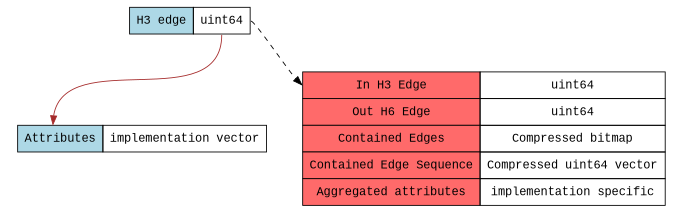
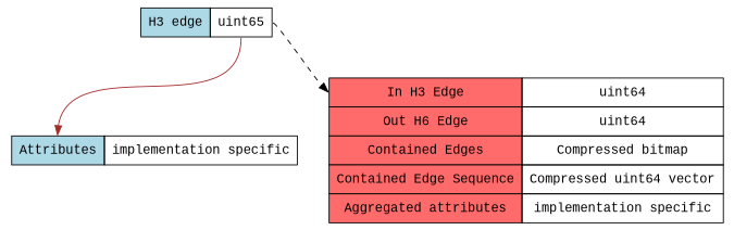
  digraph {
    fontname="Liberation Mono"
    node [fontname="Liberation Mono" shape=plaintext]
    edge [fontname="Liberation Mono" headport=p tailport=p]
-   n1 [label=<      <table border="0" cellborder="1" cellspacing="0" cellpadding="7">        <tr><td bgcolor="lightblue">H3 edge</td><td port="p">uint64</td></tr>      </table>>]
-   n2 [label=<      <table border="0" cellborder="1" cellspacing="0" cellpadding="7">        <tr><td bgcolor="lightblue" port="p">Attributes</td><td>implementation vector</td></tr>      </table>>]
+   n1 [label=<      <table border="0" cellborder="1" cellspacing="0" cellpadding="7">        <tr><td bgcolor="lightblue">H3 edge</td><td port="p">uint65</td></tr>      </table>>]
+   n2 [label=<      <table border="0" cellborder="1" cellspacing="0" cellpadding="7">        <tr><td bgcolor="lightblue" port="p">Attributes</td><td>implementation specific</td></tr>      </table>>]
    n3 [label=<      <table border="0" cellborder="1" cellspacing="0" cellpadding="7">         <tr><td bgcolor="indianred1" port="p">In H3 Edge</td><td>uint64</td></tr>         <tr><td bgcolor="indianred1" port="p">Out H6 Edge</td><td>uint64</td></tr>          <tr><td bgcolor="indianred1" port="p">Contained Edges</td><td>Compressed bitmap</td></tr>         <tr><td bgcolor="indianred1" port="p">Contained Edge Sequence</td><td>Compressed uint64 vector</td></tr>         <tr><td bgcolor="indianred1" port="p">Aggregated attributes</td><td>implementation specific</td></tr>      </table>>]
    n1 -> n2 [color=brown]
    n1 -> n3 [color=black style=dashed]
  }
